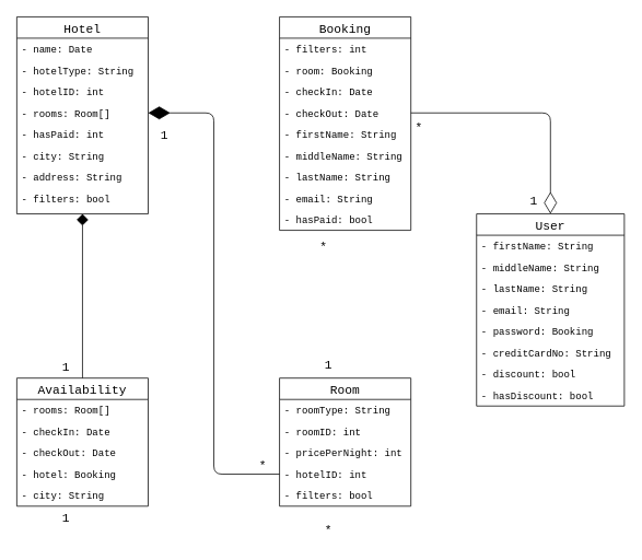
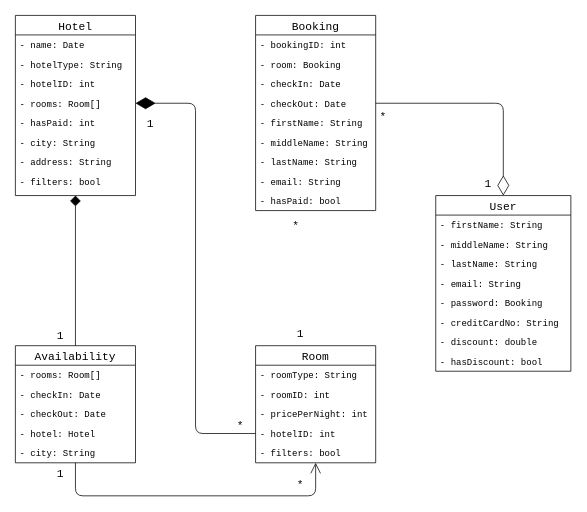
  <mxCell id="0" />
  <mxCell id="1" parent="0" />
  <mxCell id="2" value="Availability" style="swimlane;fontStyle=0;childLayout=stackLayout;horizontal=1;startSize=26;fillColor=none;horizontalStack=0;resizeParent=1;resizeParentMax=0;resizeLast=0;collapsible=1;marginBottom=0;fontFamily=Courier New;fontSize=15;" vertex="1" parent="1"><mxGeometry x="20" y="460" width="160" height="156" as="geometry" /></mxCell>
  <mxCell id="3" value="- rooms: Room[]" style="text;strokeColor=none;fillColor=none;align=left;verticalAlign=top;spacingLeft=4;spacingRight=4;overflow=hidden;rotatable=0;points=[[0,0.5],[1,0.5]];portConstraint=eastwest;fontFamily=Courier New;" vertex="1" parent="2"><mxGeometry y="26" width="160" height="26" as="geometry" /></mxCell>
  <mxCell id="4" value="- checkIn: Date" style="text;strokeColor=none;fillColor=none;align=left;verticalAlign=top;spacingLeft=4;spacingRight=4;overflow=hidden;rotatable=0;points=[[0,0.5],[1,0.5]];portConstraint=eastwest;fontFamily=Courier New;" vertex="1" parent="2"><mxGeometry y="52" width="160" height="26" as="geometry" /></mxCell>
  <mxCell id="5" value="- checkOut: Date" style="text;strokeColor=none;fillColor=none;align=left;verticalAlign=top;spacingLeft=4;spacingRight=4;overflow=hidden;rotatable=0;points=[[0,0.5],[1,0.5]];portConstraint=eastwest;fontFamily=Courier New;" vertex="1" parent="2"><mxGeometry y="78" width="160" height="26" as="geometry" /></mxCell>
- <mxCell id="6" value="- hotel: Booking" style="text;strokeColor=none;fillColor=none;align=left;verticalAlign=top;spacingLeft=4;spacingRight=4;overflow=hidden;rotatable=0;points=[[0,0.5],[1,0.5]];portConstraint=eastwest;fontFamily=Courier New;" vertex="1" parent="2"><mxGeometry y="104" width="160" height="26" as="geometry" /></mxCell>
+ <mxCell id="6" value="- hotel: Hotel" style="text;strokeColor=none;fillColor=none;align=left;verticalAlign=top;spacingLeft=4;spacingRight=4;overflow=hidden;rotatable=0;points=[[0,0.5],[1,0.5]];portConstraint=eastwest;fontFamily=Courier New;" vertex="1" parent="2"><mxGeometry y="104" width="160" height="26" as="geometry" /></mxCell>
  <mxCell id="7" value="- city: String" style="text;strokeColor=none;fillColor=none;align=left;verticalAlign=top;spacingLeft=4;spacingRight=4;overflow=hidden;rotatable=0;points=[[0,0.5],[1,0.5]];portConstraint=eastwest;fontFamily=Courier New;" vertex="1" parent="2"><mxGeometry y="130" width="160" height="26" as="geometry" /></mxCell>
  <mxCell id="8" value="Hotel" style="swimlane;fontStyle=0;childLayout=stackLayout;horizontal=1;startSize=26;fillColor=none;horizontalStack=0;resizeParent=1;resizeParentMax=0;resizeLast=0;collapsible=1;marginBottom=0;fontFamily=Courier New;fontSize=15;" vertex="1" parent="1"><mxGeometry x="20" y="20" width="160" height="240" as="geometry" /></mxCell>
  <mxCell id="9" value="- name: Date" style="text;strokeColor=none;fillColor=none;align=left;verticalAlign=top;spacingLeft=4;spacingRight=4;overflow=hidden;rotatable=0;points=[[0,0.5],[1,0.5]];portConstraint=eastwest;fontFamily=Courier New;" vertex="1" parent="8"><mxGeometry y="26" width="160" height="26" as="geometry" /></mxCell>
  <mxCell id="10" value="- hotelType: String" style="text;strokeColor=none;fillColor=none;align=left;verticalAlign=top;spacingLeft=4;spacingRight=4;overflow=hidden;rotatable=0;points=[[0,0.5],[1,0.5]];portConstraint=eastwest;fontFamily=Courier New;" vertex="1" parent="8"><mxGeometry y="52" width="160" height="26" as="geometry" /></mxCell>
  <mxCell id="11" value="- hotelID: int" style="text;strokeColor=none;fillColor=none;align=left;verticalAlign=top;spacingLeft=4;spacingRight=4;overflow=hidden;rotatable=0;points=[[0,0.5],[1,0.5]];portConstraint=eastwest;fontFamily=Courier New;" vertex="1" parent="8"><mxGeometry y="78" width="160" height="26" as="geometry" /></mxCell>
  <mxCell id="12" value="- rooms: Room[]" style="text;strokeColor=none;fillColor=none;align=left;verticalAlign=top;spacingLeft=4;spacingRight=4;overflow=hidden;rotatable=0;points=[[0,0.5],[1,0.5]];portConstraint=eastwest;fontFamily=Courier New;" vertex="1" parent="8"><mxGeometry y="104" width="160" height="26" as="geometry" /></mxCell>
  <mxCell id="13" value="- hasPaid: int" style="text;strokeColor=none;fillColor=none;align=left;verticalAlign=top;spacingLeft=4;spacingRight=4;overflow=hidden;rotatable=0;points=[[0,0.5],[1,0.5]];portConstraint=eastwest;fontFamily=Courier New;" vertex="1" parent="8"><mxGeometry y="130" width="160" height="26" as="geometry" /></mxCell>
  <mxCell id="14" value="- city: String" style="text;strokeColor=none;fillColor=none;align=left;verticalAlign=top;spacingLeft=4;spacingRight=4;overflow=hidden;rotatable=0;points=[[0,0.5],[1,0.5]];portConstraint=eastwest;fontFamily=Courier New;" vertex="1" parent="8"><mxGeometry y="156" width="160" height="26" as="geometry" /></mxCell>
  <mxCell id="15" value="- address: String" style="text;strokeColor=none;fillColor=none;align=left;verticalAlign=top;spacingLeft=4;spacingRight=4;overflow=hidden;rotatable=0;points=[[0,0.5],[1,0.5]];portConstraint=eastwest;fontFamily=Courier New;" vertex="1" parent="8"><mxGeometry y="182" width="160" height="26" as="geometry" /></mxCell>
  <mxCell id="16" value="- filters: bool" style="text;strokeColor=none;fillColor=none;align=left;verticalAlign=top;spacingLeft=4;spacingRight=4;overflow=hidden;rotatable=0;points=[[0,0.5],[1,0.5]];portConstraint=eastwest;fontFamily=Courier New;" vertex="1" parent="8"><mxGeometry y="208" width="160" height="32" as="geometry" /></mxCell>
  <mxCell id="17" value="Booking" style="swimlane;fontStyle=0;childLayout=stackLayout;horizontal=1;startSize=26;fillColor=none;horizontalStack=0;resizeParent=1;resizeParentMax=0;resizeLast=0;collapsible=1;marginBottom=0;fontFamily=Courier New;fontSize=15;" vertex="1" parent="1"><mxGeometry x="340" y="20" width="160" height="260" as="geometry" /></mxCell>
- <mxCell id="18" value="- filters: int" style="text;strokeColor=none;fillColor=none;align=left;verticalAlign=top;spacingLeft=4;spacingRight=4;overflow=hidden;rotatable=0;points=[[0,0.5],[1,0.5]];portConstraint=eastwest;fontFamily=Courier New;" vertex="1" parent="17"><mxGeometry y="26" width="160" height="26" as="geometry" /></mxCell>
+ <mxCell id="18" value="- bookingID: int" style="text;strokeColor=none;fillColor=none;align=left;verticalAlign=top;spacingLeft=4;spacingRight=4;overflow=hidden;rotatable=0;points=[[0,0.5],[1,0.5]];portConstraint=eastwest;fontFamily=Courier New;" vertex="1" parent="17"><mxGeometry y="26" width="160" height="26" as="geometry" /></mxCell>
  <mxCell id="19" value="- room: Booking" style="text;strokeColor=none;fillColor=none;align=left;verticalAlign=top;spacingLeft=4;spacingRight=4;overflow=hidden;rotatable=0;points=[[0,0.5],[1,0.5]];portConstraint=eastwest;fontFamily=Courier New;" vertex="1" parent="17"><mxGeometry y="52" width="160" height="26" as="geometry" /></mxCell>
  <mxCell id="20" value="- checkIn: Date" style="text;strokeColor=none;fillColor=none;align=left;verticalAlign=top;spacingLeft=4;spacingRight=4;overflow=hidden;rotatable=0;points=[[0,0.5],[1,0.5]];portConstraint=eastwest;fontFamily=Courier New;" vertex="1" parent="17"><mxGeometry y="78" width="160" height="26" as="geometry" /></mxCell>
  <mxCell id="21" value="- checkOut: Date" style="text;strokeColor=none;fillColor=none;align=left;verticalAlign=top;spacingLeft=4;spacingRight=4;overflow=hidden;rotatable=0;points=[[0,0.5],[1,0.5]];portConstraint=eastwest;fontFamily=Courier New;" vertex="1" parent="17"><mxGeometry y="104" width="160" height="26" as="geometry" /></mxCell>
  <mxCell id="22" value="- firstName: String" style="text;strokeColor=none;fillColor=none;align=left;verticalAlign=top;spacingLeft=4;spacingRight=4;overflow=hidden;rotatable=0;points=[[0,0.5],[1,0.5]];portConstraint=eastwest;fontFamily=Courier New;" vertex="1" parent="17"><mxGeometry y="130" width="160" height="26" as="geometry" /></mxCell>
  <mxCell id="23" value="- middleName: String" style="text;strokeColor=none;fillColor=none;align=left;verticalAlign=top;spacingLeft=4;spacingRight=4;overflow=hidden;rotatable=0;points=[[0,0.5],[1,0.5]];portConstraint=eastwest;fontFamily=Courier New;" vertex="1" parent="17"><mxGeometry y="156" width="160" height="26" as="geometry" /></mxCell>
  <mxCell id="24" value="- lastName: String" style="text;strokeColor=none;fillColor=none;align=left;verticalAlign=top;spacingLeft=4;spacingRight=4;overflow=hidden;rotatable=0;points=[[0,0.5],[1,0.5]];portConstraint=eastwest;fontFamily=Courier New;" vertex="1" parent="17"><mxGeometry y="182" width="160" height="26" as="geometry" /></mxCell>
  <mxCell id="25" value="- email: String" style="text;strokeColor=none;fillColor=none;align=left;verticalAlign=top;spacingLeft=4;spacingRight=4;overflow=hidden;rotatable=0;points=[[0,0.5],[1,0.5]];portConstraint=eastwest;fontFamily=Courier New;" vertex="1" parent="17"><mxGeometry y="208" width="160" height="26" as="geometry" /></mxCell>
  <mxCell id="26" value="- hasPaid: bool" style="text;strokeColor=none;fillColor=none;align=left;verticalAlign=top;spacingLeft=4;spacingRight=4;overflow=hidden;rotatable=0;points=[[0,0.5],[1,0.5]];portConstraint=eastwest;fontFamily=Courier New;" vertex="1" parent="17"><mxGeometry y="234" width="160" height="26" as="geometry" /></mxCell>
  <mxCell id="27" value="Room" style="swimlane;fontStyle=0;childLayout=stackLayout;horizontal=1;startSize=26;fillColor=none;horizontalStack=0;resizeParent=1;resizeParentMax=0;resizeLast=0;collapsible=1;marginBottom=0;fontFamily=Courier New;fontSize=15;" vertex="1" parent="1"><mxGeometry x="340" y="460" width="160" height="156" as="geometry" /></mxCell>
  <mxCell id="28" value="- roomType: String" style="text;strokeColor=none;fillColor=none;align=left;verticalAlign=top;spacingLeft=4;spacingRight=4;overflow=hidden;rotatable=0;points=[[0,0.5],[1,0.5]];portConstraint=eastwest;fontFamily=Courier New;" vertex="1" parent="27"><mxGeometry y="26" width="160" height="26" as="geometry" /></mxCell>
  <mxCell id="29" value="- roomID: int" style="text;strokeColor=none;fillColor=none;align=left;verticalAlign=top;spacingLeft=4;spacingRight=4;overflow=hidden;rotatable=0;points=[[0,0.5],[1,0.5]];portConstraint=eastwest;fontFamily=Courier New;" vertex="1" parent="27"><mxGeometry y="52" width="160" height="26" as="geometry" /></mxCell>
  <mxCell id="30" value="- pricePerNight: int" style="text;strokeColor=none;fillColor=none;align=left;verticalAlign=top;spacingLeft=4;spacingRight=4;overflow=hidden;rotatable=0;points=[[0,0.5],[1,0.5]];portConstraint=eastwest;fontFamily=Courier New;" vertex="1" parent="27"><mxGeometry y="78" width="160" height="26" as="geometry" /></mxCell>
  <mxCell id="31" value="- hotelID: int" style="text;strokeColor=none;fillColor=none;align=left;verticalAlign=top;spacingLeft=4;spacingRight=4;overflow=hidden;rotatable=0;points=[[0,0.5],[1,0.5]];portConstraint=eastwest;fontFamily=Courier New;" vertex="1" parent="27"><mxGeometry y="104" width="160" height="26" as="geometry" /></mxCell>
  <mxCell id="32" value="- filters: bool" style="text;strokeColor=none;fillColor=none;align=left;verticalAlign=top;spacingLeft=4;spacingRight=4;overflow=hidden;rotatable=0;points=[[0,0.5],[1,0.5]];portConstraint=eastwest;fontFamily=Courier New;" vertex="1" parent="27"><mxGeometry y="130" width="160" height="26" as="geometry" /></mxCell>
  <mxCell id="33" value="User" style="swimlane;fontStyle=0;childLayout=stackLayout;horizontal=1;startSize=26;fillColor=none;horizontalStack=0;resizeParent=1;resizeParentMax=0;resizeLast=0;collapsible=1;marginBottom=0;fontFamily=Courier New;fontSize=15;" vertex="1" parent="1"><mxGeometry x="580" y="260" width="180" height="234" as="geometry" /></mxCell>
  <mxCell id="34" value="- firstName: String" style="text;strokeColor=none;fillColor=none;align=left;verticalAlign=top;spacingLeft=4;spacingRight=4;overflow=hidden;rotatable=0;points=[[0,0.5],[1,0.5]];portConstraint=eastwest;fontFamily=Courier New;" vertex="1" parent="33"><mxGeometry y="26" width="180" height="26" as="geometry" /></mxCell>
  <mxCell id="35" value="- middleName: String" style="text;strokeColor=none;fillColor=none;align=left;verticalAlign=top;spacingLeft=4;spacingRight=4;overflow=hidden;rotatable=0;points=[[0,0.5],[1,0.5]];portConstraint=eastwest;fontFamily=Courier New;" vertex="1" parent="33"><mxGeometry y="52" width="180" height="26" as="geometry" /></mxCell>
  <mxCell id="36" value="- lastName: String" style="text;strokeColor=none;fillColor=none;align=left;verticalAlign=top;spacingLeft=4;spacingRight=4;overflow=hidden;rotatable=0;points=[[0,0.5],[1,0.5]];portConstraint=eastwest;fontFamily=Courier New;" vertex="1" parent="33"><mxGeometry y="78" width="180" height="26" as="geometry" /></mxCell>
  <mxCell id="37" value="- email: String" style="text;strokeColor=none;fillColor=none;align=left;verticalAlign=top;spacingLeft=4;spacingRight=4;overflow=hidden;rotatable=0;points=[[0,0.5],[1,0.5]];portConstraint=eastwest;fontFamily=Courier New;" vertex="1" parent="33"><mxGeometry y="104" width="180" height="26" as="geometry" /></mxCell>
  <mxCell id="38" value="- password: Booking" style="text;strokeColor=none;fillColor=none;align=left;verticalAlign=top;spacingLeft=4;spacingRight=4;overflow=hidden;rotatable=0;points=[[0,0.5],[1,0.5]];portConstraint=eastwest;fontFamily=Courier New;" vertex="1" parent="33"><mxGeometry y="130" width="180" height="26" as="geometry" /></mxCell>
  <mxCell id="39" value="- creditCardNo: String" style="text;strokeColor=none;fillColor=none;align=left;verticalAlign=top;spacingLeft=4;spacingRight=4;overflow=hidden;rotatable=0;points=[[0,0.5],[1,0.5]];portConstraint=eastwest;fontFamily=Courier New;" vertex="1" parent="33"><mxGeometry y="156" width="180" height="26" as="geometry" /></mxCell>
- <mxCell id="40" value="- discount: bool" style="text;strokeColor=none;fillColor=none;align=left;verticalAlign=top;spacingLeft=4;spacingRight=4;overflow=hidden;rotatable=0;points=[[0,0.5],[1,0.5]];portConstraint=eastwest;fontFamily=Courier New;" vertex="1" parent="33"><mxGeometry y="182" width="180" height="26" as="geometry" /></mxCell>
+ <mxCell id="40" value="- discount: double" style="text;strokeColor=none;fillColor=none;align=left;verticalAlign=top;spacingLeft=4;spacingRight=4;overflow=hidden;rotatable=0;points=[[0,0.5],[1,0.5]];portConstraint=eastwest;fontFamily=Courier New;" vertex="1" parent="33"><mxGeometry y="182" width="180" height="26" as="geometry" /></mxCell>
  <mxCell id="41" value="- hasDiscount: bool" style="text;strokeColor=none;fillColor=none;align=left;verticalAlign=top;spacingLeft=4;spacingRight=4;overflow=hidden;rotatable=0;points=[[0,0.5],[1,0.5]];portConstraint=eastwest;fontFamily=Courier New;" vertex="1" parent="33"><mxGeometry y="208" width="180" height="26" as="geometry" /></mxCell>
  <mxCell id="42" value="" style="endArrow=diamondThin;endFill=1;endSize=24;html=1;fontFamily=Courier New;fontSize=15;entryX=1;entryY=0.5;entryDx=0;entryDy=0;exitX=0;exitY=0.5;exitDx=0;exitDy=0;" edge="1" parent="1" source="31" target="12"><mxGeometry width="160" relative="1" as="geometry"><mxPoint x="180" y="360" as="sourcePoint" /><mxPoint x="340" y="360" as="targetPoint" /><Array as="points"><mxPoint x="260" y="577" /><mxPoint x="260" y="137" /></Array></mxGeometry></mxCell>
  <mxCell id="43" value="" style="endArrow=diamond;endFill=1;endSize=12;html=1;fontFamily=Courier New;fontSize=15;exitX=0.5;exitY=0;exitDx=0;exitDy=0;entryX=0.5;entryY=1;entryDx=0;entryDy=0;" edge="1" parent="1" source="2" target="8"><mxGeometry width="160" relative="1" as="geometry"><mxPoint x="40" y="370" as="sourcePoint" /><mxPoint x="200" y="370" as="targetPoint" /></mxGeometry></mxCell>
+ <mxCell id="44" value="" style="endArrow=open;endFill=1;endSize=12;html=1;fontFamily=Courier New;fontSize=15;exitX=0.5;exitY=1;exitDx=0;exitDy=0;entryX=0.5;entryY=1;entryDx=0;entryDy=0;" edge="1" parent="1" source="2" target="27"><mxGeometry width="160" relative="1" as="geometry"><mxPoint x="190" y="680" as="sourcePoint" /><mxPoint x="350" y="680" as="targetPoint" /><Array as="points"><mxPoint x="100" y="660" /><mxPoint x="420" y="660" /></Array></mxGeometry></mxCell>
  <mxCell id="45" value="" style="endArrow=diamondThin;endFill=0;endSize=24;html=1;fontFamily=Courier New;fontSize=15;exitX=1;exitY=0.5;exitDx=0;exitDy=0;entryX=0.5;entryY=0;entryDx=0;entryDy=0;" edge="1" parent="1" source="21" target="33"><mxGeometry width="160" relative="1" as="geometry"><mxPoint x="590" y="140" as="sourcePoint" /><mxPoint x="750" y="140" as="targetPoint" /><Array as="points"><mxPoint x="670" y="137" /></Array></mxGeometry></mxCell>
  <mxCell id="46" value="1" style="text;align=center;fontStyle=0;verticalAlign=middle;spacingLeft=3;spacingRight=3;strokeColor=none;rotatable=0;points=[[0,0.5],[1,0.5]];portConstraint=eastwest;fontFamily=Courier New;fontSize=15;" vertex="1" parent="1"><mxGeometry x="610" y="230" width="80" height="26" as="geometry" /></mxCell>
  <mxCell id="47" value="1" style="text;align=center;fontStyle=0;verticalAlign=middle;spacingLeft=3;spacingRight=3;strokeColor=none;rotatable=0;points=[[0,0.5],[1,0.5]];portConstraint=eastwest;fontFamily=Courier New;fontSize=15;" vertex="1" parent="1"><mxGeometry x="40" y="430" width="80" height="30" as="geometry" /></mxCell>
  <mxCell id="48" value="1" style="text;align=center;fontStyle=0;verticalAlign=middle;spacingLeft=3;spacingRight=3;strokeColor=none;rotatable=0;points=[[0,0.5],[1,0.5]];portConstraint=eastwest;fontFamily=Courier New;fontSize=15;" vertex="1" parent="1"><mxGeometry x="40" y="616" width="80" height="26" as="geometry" /></mxCell>
  <mxCell id="49" value="1" style="text;align=center;fontStyle=0;verticalAlign=middle;spacingLeft=3;spacingRight=3;strokeColor=none;rotatable=0;points=[[0,0.5],[1,0.5]];portConstraint=eastwest;fontFamily=Courier New;fontSize=15;" vertex="1" parent="1"><mxGeometry x="360" y="430" width="80" height="26" as="geometry" /></mxCell>
  <mxCell id="50" value="1" style="text;align=center;fontStyle=0;verticalAlign=middle;spacingLeft=3;spacingRight=3;strokeColor=none;rotatable=0;points=[[0,0.5],[1,0.5]];portConstraint=eastwest;fontFamily=Courier New;fontSize=15;" vertex="1" parent="1"><mxGeometry x="160" y="150" width="80" height="26" as="geometry" /></mxCell>
  <mxCell id="51" value="*" style="text;align=center;fontStyle=0;verticalAlign=middle;spacingLeft=3;spacingRight=3;strokeColor=none;rotatable=0;points=[[0,0.5],[1,0.5]];portConstraint=eastwest;fontFamily=Courier New;fontSize=15;" vertex="1" parent="1"><mxGeometry x="354" y="286" width="80" height="26" as="geometry" /></mxCell>
  <mxCell id="52" value="*" style="text;align=center;fontStyle=0;verticalAlign=middle;spacingLeft=3;spacingRight=3;strokeColor=none;rotatable=0;points=[[0,0.5],[1,0.5]];portConstraint=eastwest;fontFamily=Courier New;fontSize=15;" vertex="1" parent="1"><mxGeometry x="470" y="140" width="80" height="26" as="geometry" /></mxCell>
  <mxCell id="53" value="*" style="text;align=center;fontStyle=0;verticalAlign=middle;spacingLeft=3;spacingRight=3;strokeColor=none;rotatable=0;points=[[0,0.5],[1,0.5]];portConstraint=eastwest;fontFamily=Courier New;fontSize=15;" vertex="1" parent="1"><mxGeometry x="280" y="552" width="80" height="26" as="geometry" /></mxCell>
  <mxCell id="54" value="*" style="text;align=center;fontStyle=0;verticalAlign=middle;spacingLeft=3;spacingRight=3;strokeColor=none;rotatable=0;points=[[0,0.5],[1,0.5]];portConstraint=eastwest;fontFamily=Courier New;fontSize=15;" vertex="1" parent="1"><mxGeometry x="360" y="630" width="80" height="26" as="geometry" /></mxCell>
